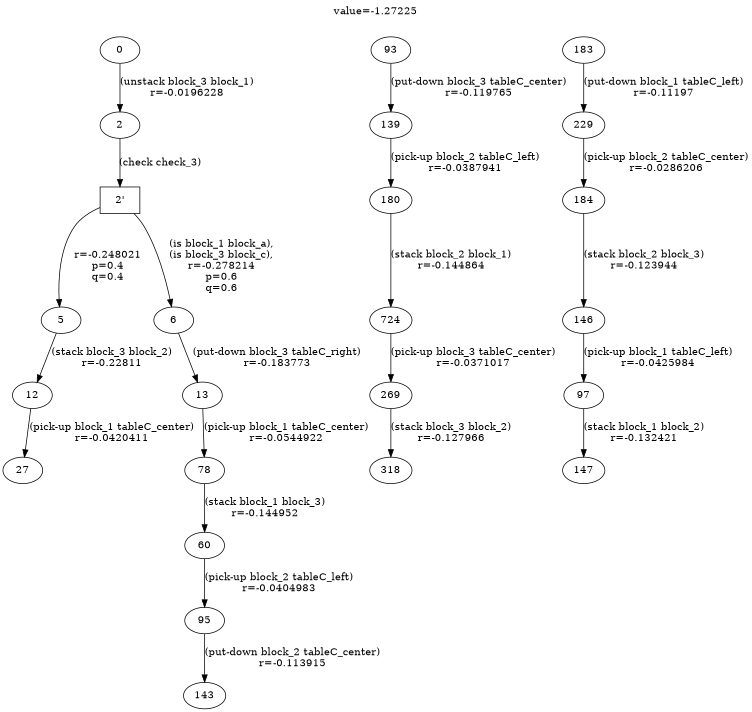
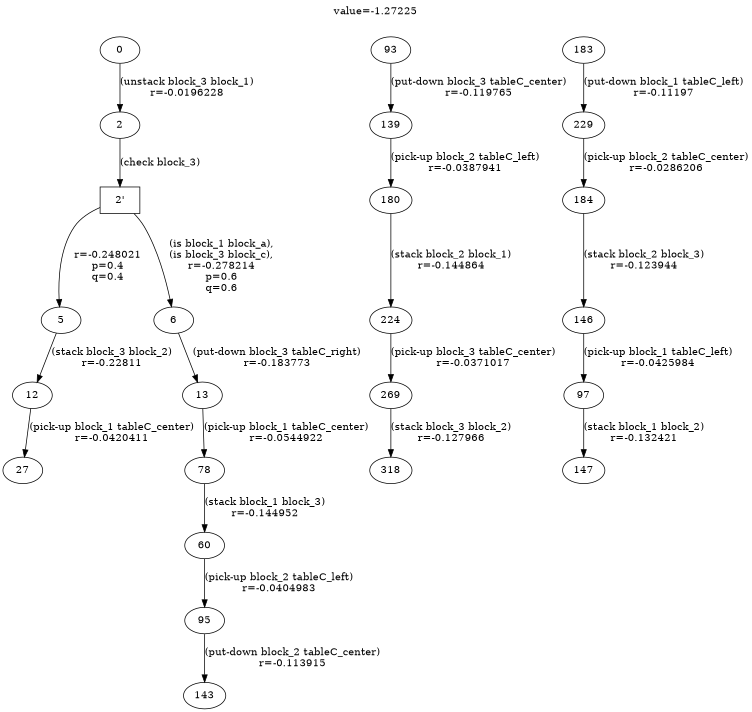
  digraph {
    label="value=-1.27225"
    labelloc=top
    0
    2
    "2'" [shape=box]
    5
    6
    12
    13
    27
    93
    139
    180
-   224 [label=724]
+   224
    269
    318
    n15 [label=78]
    60
    95
    143
    183
    229
    184
    146
    97
    147
    0 -> 2 [label="(unstack block_3 block_1)\nr=-0.0196228"]
-   2 -> "2'" [label="(check check_3)"]
+   2 -> "2'" [label="(check block_3)"]
    "2'" -> 5 [label="\nr=-0.248021\np=0.4\nq=0.4"]
    "2'" -> 6 [label="\n(is block_1 block_a),\n(is block_3 block_c),\nr=-0.278214\np=0.6\nq=0.6"]
    5 -> 12 [label="(stack block_3 block_2)\nr=-0.22811"]
    6 -> 13 [label="(put-down block_3 tableC_right)\nr=-0.183773"]
    12 -> 27 [label="(pick-up block_1 tableC_center)\nr=-0.0420411"]
    13 -> n15 [label="(pick-up block_1 tableC_center)\nr=-0.0544922"]
    93 -> 139 [label="(put-down block_3 tableC_center)\nr=-0.119765"]
    139 -> 180 [label="(pick-up block_2 tableC_left)\nr=-0.0387941"]
    180 -> 224 [label="(stack block_2 block_1)\nr=-0.144864"]
    224 -> 269 [label="(pick-up block_3 tableC_center)\nr=-0.0371017"]
    269 -> 318 [label="(stack block_3 block_2)\nr=-0.127966"]
    n15 -> 60 [label="(stack block_1 block_3)\nr=-0.144952"]
    60 -> 95 [label="(pick-up block_2 tableC_left)\nr=-0.0404983"]
    95 -> 143 [label="(put-down block_2 tableC_center)\nr=-0.113915"]
    183 -> 229 [label="(put-down block_1 tableC_left)\nr=-0.11197"]
    229 -> 184 [label="(pick-up block_2 tableC_center)\nr=-0.0286206"]
    184 -> 146 [label="(stack block_2 block_3)\nr=-0.123944"]
    146 -> 97 [label="(pick-up block_1 tableC_left)\nr=-0.0425984"]
    97 -> 147 [label="(stack block_1 block_2)\nr=-0.132421"]
  }
